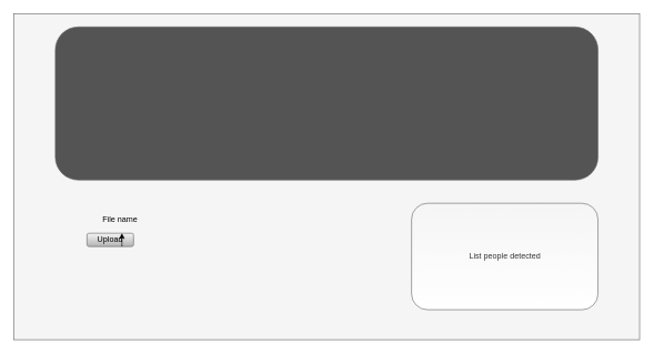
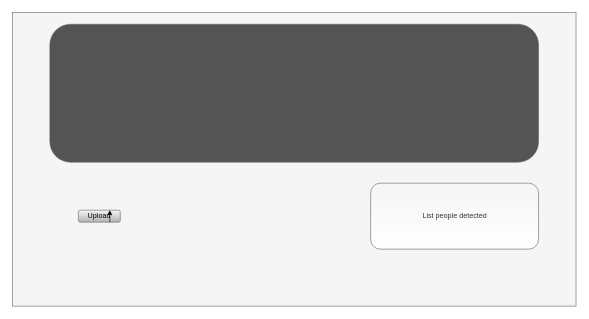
  <mxCell id="0" />
  <mxCell id="1" parent="0" />
  <mxCell id="2" value="" style="rounded=0;whiteSpace=wrap;html=1;fillColor=#f5f5f5;strokeColor=#666666;fontColor=#333333;" vertex="1" parent="1"><mxGeometry x="20" width="940" height="490" as="geometry" y="20" /></mxCell>
  <mxCell id="3" value="" style="rounded=1;whiteSpace=wrap;html=1;strokeColor=#666666;fillColor=#545454;" vertex="1" parent="1"><mxGeometry x="82.5" y="40" width="815" height="230" as="geometry" /></mxCell>
  <mxCell id="4" value="&lt;font color=&quot;#000000&quot;&gt;Upload&lt;br&gt;&lt;/font&gt;" style="rounded=1;whiteSpace=wrap;html=1;gradientColor=#b3b3b3;fillColor=#f5f5f5;strokeColor=#666666;" vertex="1" parent="1"><mxGeometry x="130" y="350" width="70" height="20" as="geometry" /></mxCell>
  <mxCell id="5" style="edgeStyle=orthogonalEdgeStyle;rounded=0;orthogonalLoop=1;jettySize=auto;html=1;exitX=0.75;exitY=1;exitDx=0;exitDy=0;entryX=0.75;entryY=0;entryDx=0;entryDy=0;" edge="1" parent="1" source="4" target="4"><mxGeometry relative="1" as="geometry" /></mxCell>
- <mxCell id="6" value="&lt;font color=&quot;#030303&quot;&gt;File name&lt;/font&gt;" style="text;html=1;strokeColor=none;fillColor=none;align=center;verticalAlign=middle;whiteSpace=wrap;rounded=0;" vertex="1" parent="1"><mxGeometry x="150" y="320" width="60" height="20" as="geometry" /></mxCell>
- <mxCell id="7" value="List people detected" style="rounded=1;whiteSpace=wrap;html=1;strokeColor=#666666;fillColor=#f5f5f5;fontColor=#333333;gradientColor=#ffffff;" vertex="1" parent="1"><mxGeometry x="617.5" y="305" width="280" height="160" as="geometry" /></mxCell>
+ <mxCell id="7" value="List people detected" style="rounded=1;whiteSpace=wrap;html=1;strokeColor=#666666;fillColor=#f5f5f5;fontColor=#333333;gradientColor=#ffffff;" vertex="1" parent="1"><mxGeometry x="617.5" y="305" width="280" height="110" as="geometry" /></mxCell>
